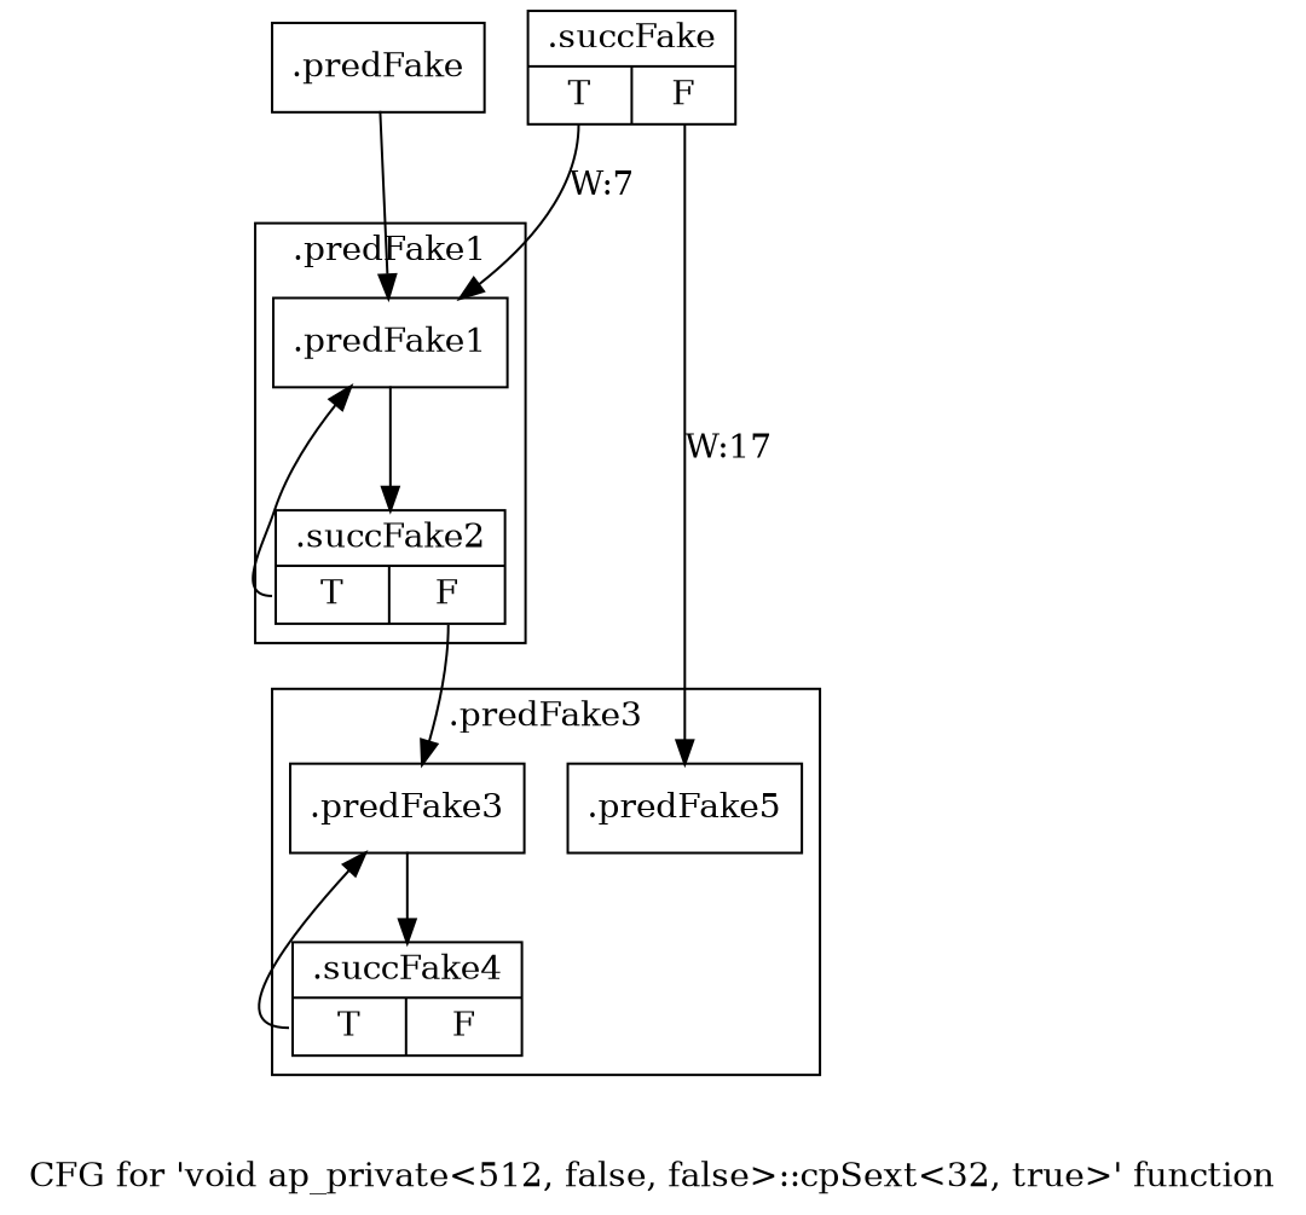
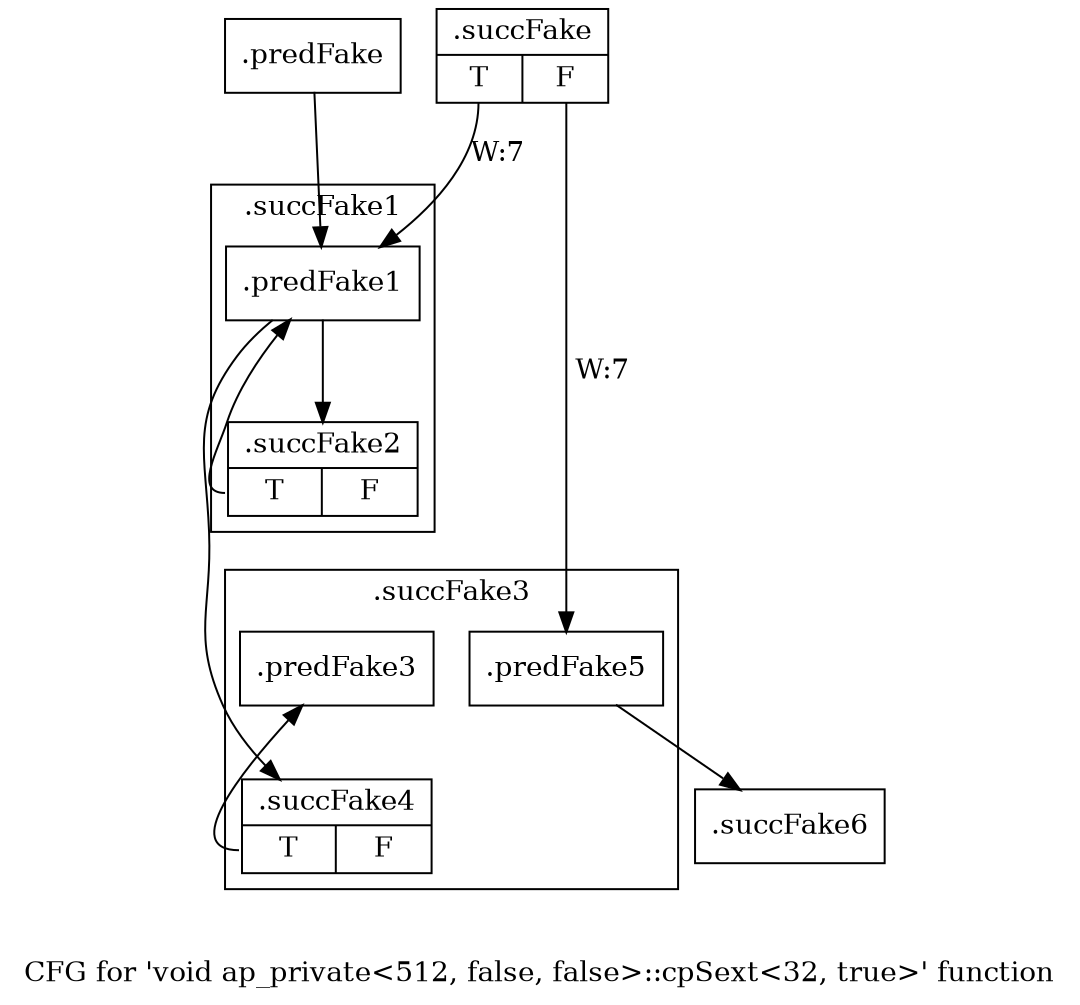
  digraph {
    label="CFG for 'void ap_private\<512, false, false\>::cpSext\<32, true\>' function"
    node [filename="/mnt/xilinx/Vitis_HLS/2021.2/include/etc/ap_private.h" linenumber=5484 shape=record]
    edge [execusionnum=0 filename="/mnt/xilinx/Vitis_HLS/2021.2/include/etc/ap_private.h"]
    n1 [label="{.predFake5}"]
    n2 [label="{.predFake3}" linenumber=5480]
    n3 [label="{.succFake4|{<s0>T|<s1>F}}" linenumber=5480]
    n4 [label="{.predFake1}" linenumber=5478]
    n5 [label="{.succFake2|{<s0>T|<s1>F}}" linenumber=5478]
+   n6 [label="{.succFake6}"]
    n7 [label="{.predFake}" filename="" linenumber=""]
    n8 [label="{.succFake|{<s0>T|<s1>F}}" linenumber=5456]
    subgraph cluster_1 {
      invocationtime=-1
-     label=".predFake3"
+     label=".succFake3"
      tripcount=0
      n1
      n2
      n3
    }
    subgraph cluster_2 {
      invocationtime=1
-     label=".predFake1"
+     label=".succFake1"
      tripcount=0
      n4
      n5
    }
-   n2 -> n3
+   n1 -> n6
+   n4 -> n3
    n3 -> n2 [tailport=s0]
    n4 -> n5
-   n5 -> n2 [tailport=s1]
    n5 -> n4 [tailport=s0]
    n7 -> n4 [execusionnum=16]
-   n8 -> n1 [execusionnum=16 label="W:17" tailport=s1]
+   n8 -> n1 [execusionnum=16 label="W:7" tailport=s1]
    n8 -> n4 [label="W:7" tailport=s0]
  }
